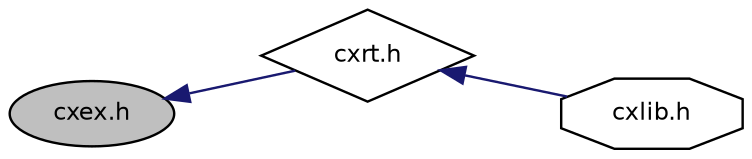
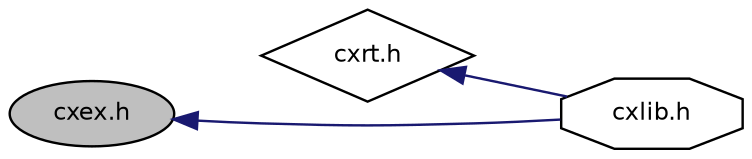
  digraph {
    rankdir=LR
    node [color=black fillcolor=white fontname=Helvetica fontsize=10 style=filled]
    edge [color=midnightblue dir=back fontname=Helvetica fontsize=10 labelfontname=Helvetica labelfontsize=10 style=solid]
    n1 [fillcolor=grey75 fontcolor=black height=0.2 label="cxex.h" shape=ellipse width=0.4]
    n2 [height=0.2 label="cxrt.h" shape=diamond width=0.4]
    n3 [height=0.2 label="cxlib.h" shape=octagon width=0.4]
-   n1 -> n2
+   n1 -> n3
    n2 -> n3
  }
